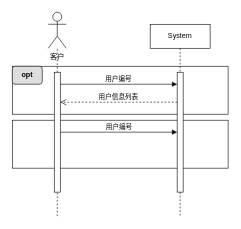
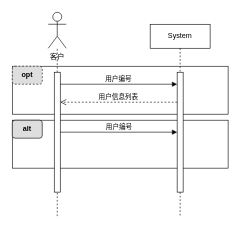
  <mxCell id="0" />
  <mxCell id="1" parent="0" />
  <mxCell id="2" value="" style="group" vertex="1" connectable="0" parent="1"><mxGeometry x="20" y="200" width="360" height="80" as="geometry" /></mxCell>
  <mxCell id="3" value="" style="rounded=0;whiteSpace=wrap;html=1;" vertex="1" parent="2"><mxGeometry width="360" height="80" as="geometry" /></mxCell>
+ <mxCell id="4" value="alt" style="rounded=1;whiteSpace=wrap;html=1;fontStyle=1;labelBackgroundColor=none;shadow=0;fillColor=#DEDEDE;" vertex="1" parent="2"><mxGeometry width="50" height="30" as="geometry" /></mxCell>
  <mxCell id="5" value="" style="group" vertex="1" connectable="0" parent="1"><mxGeometry x="20" y="110" width="360" height="80" as="geometry" /></mxCell>
  <mxCell id="6" value="" style="rounded=0;whiteSpace=wrap;html=1;" vertex="1" parent="5"><mxGeometry width="360" height="80" as="geometry" /></mxCell>
- <mxCell id="7" value="opt" style="rounded=1;whiteSpace=wrap;html=1;fontStyle=1;labelBackgroundColor=none;shadow=0;fillColor=#DEDEDE;" vertex="1" parent="5"><mxGeometry width="50" height="30" as="geometry" /></mxCell>
+ <mxCell id="7" value="opt" style="rounded=1;whiteSpace=wrap;html=1;fontStyle=1;labelBackgroundColor=none;shadow=0;fillColor=#DEDEDE;dashed=1;" vertex="1" parent="5"><mxGeometry width="50" height="30" as="geometry" /></mxCell>
  <mxCell id="8" value="System" style="shape=umlLifeline;perimeter=lifelinePerimeter;whiteSpace=wrap;html=1;container=0;dropTarget=0;collapsible=0;recursiveResize=0;outlineConnect=0;portConstraint=eastwest;newEdgeStyle={&quot;edgeStyle&quot;:&quot;elbowEdgeStyle&quot;,&quot;elbow&quot;:&quot;vertical&quot;,&quot;curved&quot;:0,&quot;rounded&quot;:0};fontStyle=0" parent="1" vertex="1"><mxGeometry x="250" y="40" width="100" height="320" as="geometry" /></mxCell>
  <mxCell id="9" value="" style="html=1;points=[];perimeter=orthogonalPerimeter;outlineConnect=0;targetShapes=umlLifeline;portConstraint=eastwest;newEdgeStyle={&quot;edgeStyle&quot;:&quot;elbowEdgeStyle&quot;,&quot;elbow&quot;:&quot;vertical&quot;,&quot;curved&quot;:0,&quot;rounded&quot;:0};" parent="8" vertex="1"><mxGeometry x="45" y="80" width="10" height="200" as="geometry" /></mxCell>
  <mxCell id="10" value="客户&lt;br&gt;" style="shape=umlActor;verticalLabelPosition=bottom;verticalAlign=top;html=1;outlineConnect=0;" parent="1" vertex="1"><mxGeometry x="80" y="20" width="30" height="60" as="geometry" /></mxCell>
  <mxCell id="11" value="" style="endArrow=none;dashed=1;html=1;rounded=0;strokeColor=#000000;" edge="1" parent="1" target="12"><mxGeometry width="50" height="50" relative="1" as="geometry"><mxPoint x="95" y="360" as="sourcePoint" /><mxPoint x="84.5" y="100" as="targetPoint" /><Array as="points"><mxPoint x="95" y="130" /></Array></mxGeometry></mxCell>
  <mxCell id="12" value="" style="html=1;points=[];perimeter=orthogonalPerimeter;outlineConnect=0;targetShapes=umlLifeline;portConstraint=eastwest;newEdgeStyle={&quot;edgeStyle&quot;:&quot;elbowEdgeStyle&quot;,&quot;elbow&quot;:&quot;vertical&quot;,&quot;curved&quot;:0,&quot;rounded&quot;:0};" parent="1" vertex="1"><mxGeometry x="90" y="120" width="10" height="200" as="geometry" /></mxCell>
  <mxCell id="13" value="" style="endArrow=none;dashed=1;html=1;rounded=0;strokeColor=#000000;" edge="1" parent="1" source="12" target="10"><mxGeometry width="50" height="50" relative="1" as="geometry"><mxPoint x="85" y="360" as="sourcePoint" /><mxPoint x="84.5" y="100" as="targetPoint" /><Array as="points" /></mxGeometry></mxCell>
  <mxCell id="14" value="用户编号" style="html=1;verticalAlign=bottom;endArrow=block;edgeStyle=elbowEdgeStyle;elbow=vertical;curved=0;rounded=0;" parent="1" source="12" target="9" edge="1"><mxGeometry x="-0.001" relative="1" as="geometry"><mxPoint x="190" y="150" as="sourcePoint" /><Array as="points"><mxPoint x="175" y="140" /></Array><mxPoint as="offset" /></mxGeometry></mxCell>
  <mxCell id="15" value="用户信息列表" style="html=1;verticalAlign=bottom;endArrow=open;dashed=1;endSize=8;edgeStyle=elbowEdgeStyle;elbow=vertical;curved=0;rounded=0;" parent="1" source="9" target="12" edge="1"><mxGeometry relative="1" as="geometry"><mxPoint x="190" y="225" as="targetPoint" /><Array as="points"><mxPoint x="270" y="170" /><mxPoint x="185" y="290" /></Array></mxGeometry></mxCell>
  <mxCell id="16" value="用户编号" style="html=1;verticalAlign=bottom;endArrow=block;edgeStyle=elbowEdgeStyle;elbow=vertical;curved=0;rounded=0;" edge="1" parent="1" source="12" target="9"><mxGeometry x="0.001" relative="1" as="geometry"><mxPoint x="102.5" y="220" as="sourcePoint" /><Array as="points"><mxPoint x="177.5" y="220" /></Array><mxPoint x="297.5" y="220" as="targetPoint" /><mxPoint as="offset" /></mxGeometry></mxCell>
